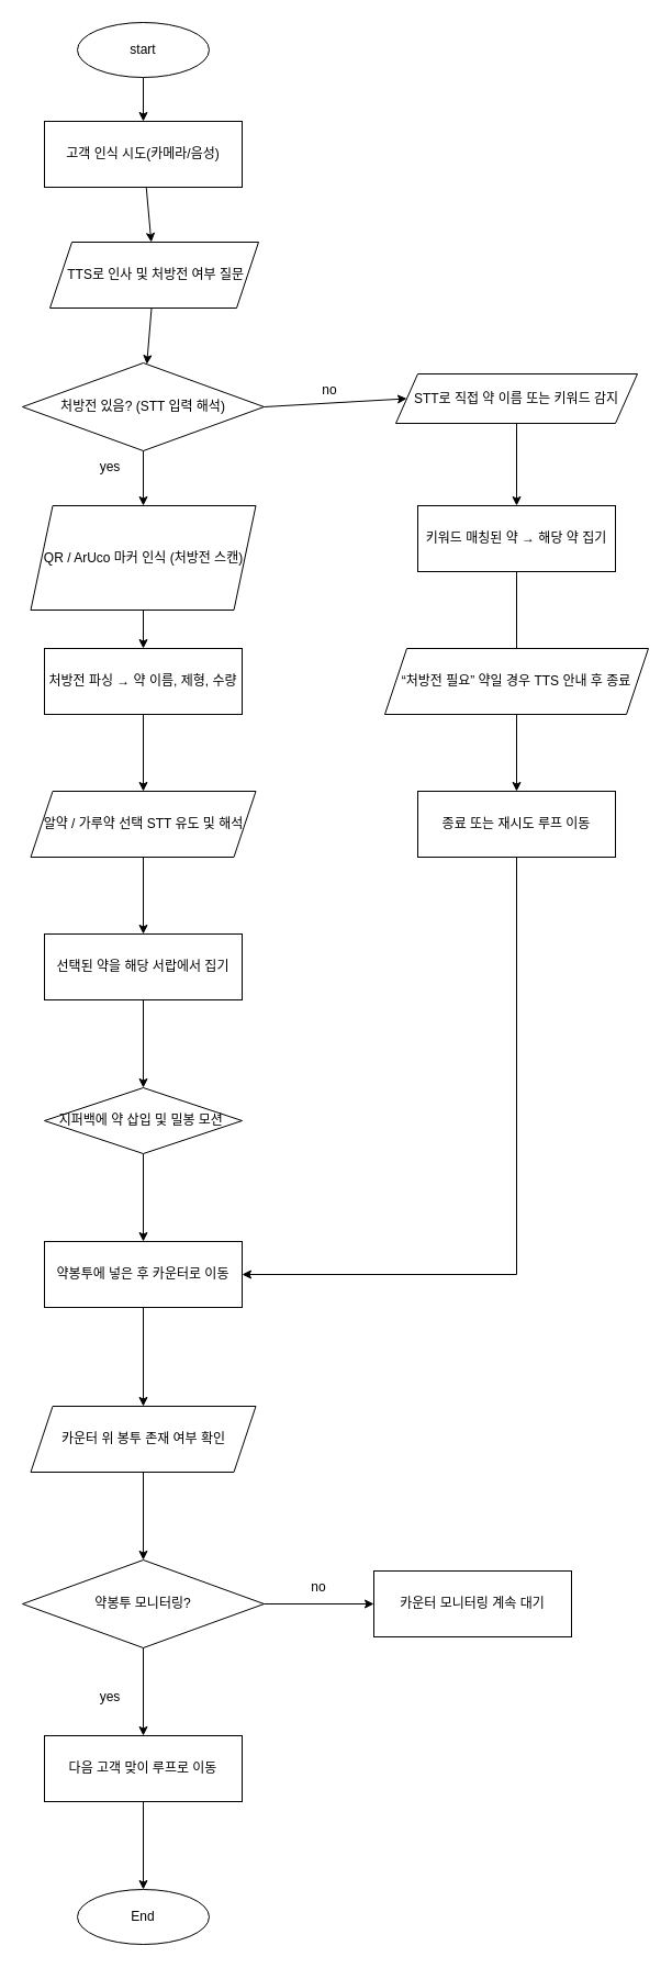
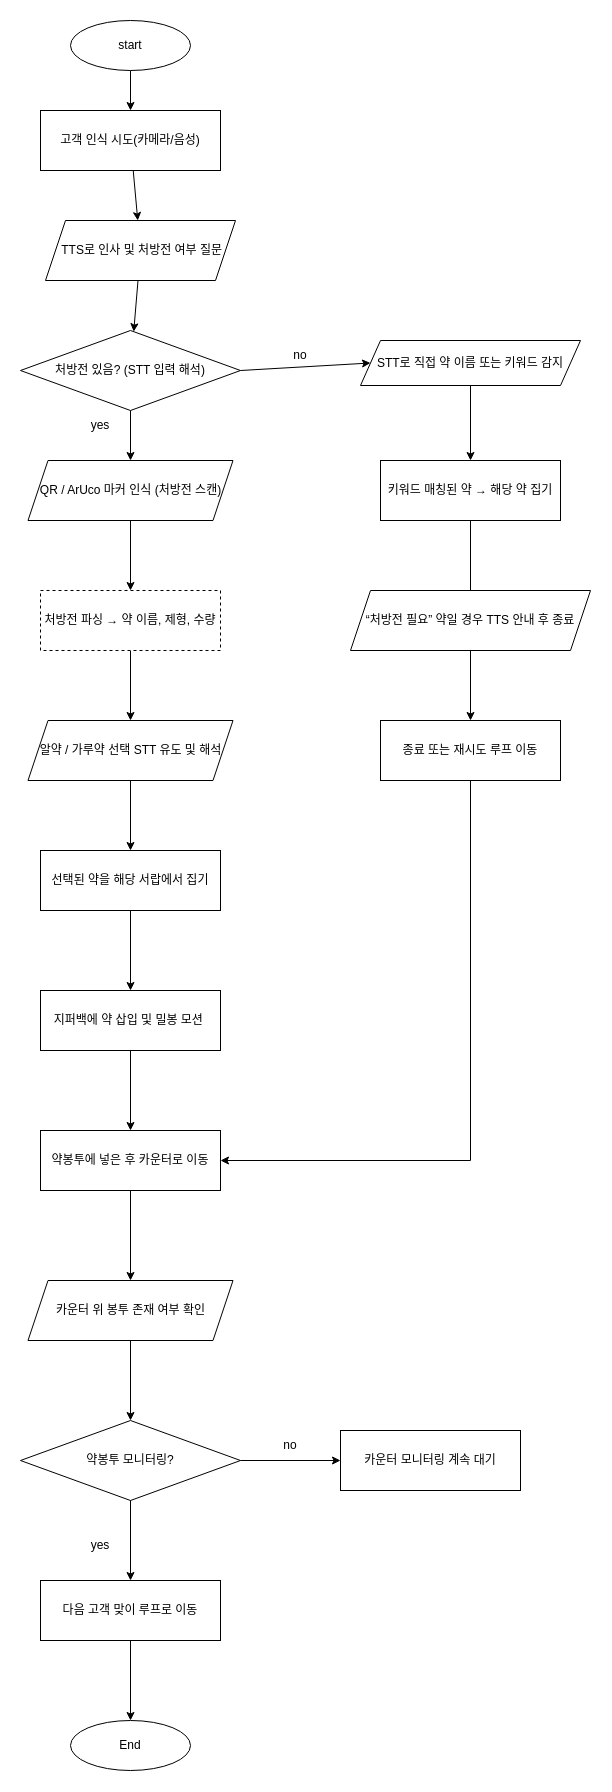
  <mxCell id="0" />
  <mxCell id="1" parent="0" />
  <mxCell id="2" value="" style="edgeStyle=none;html=1;" edge="1" parent="1" source="3" target="5"><mxGeometry relative="1" as="geometry" /></mxCell>
  <mxCell id="3" value="start" style="ellipse;whiteSpace=wrap;html=1;" vertex="1" parent="1"><mxGeometry x="70" y="20" width="120" height="50" as="geometry" /></mxCell>
  <mxCell id="4" value="" style="edgeStyle=none;html=1;" edge="1" parent="1" source="5" target="7"><mxGeometry relative="1" as="geometry" /></mxCell>
  <mxCell id="5" value="고객 인식 시도(카메라/음성)" style="rounded=0;whiteSpace=wrap;html=1;" vertex="1" parent="1"><mxGeometry x="40" y="110" width="180" height="60" as="geometry" /></mxCell>
  <mxCell id="6" value="" style="edgeStyle=none;html=1;" edge="1" parent="1" source="7" target="9"><mxGeometry relative="1" as="geometry" /></mxCell>
  <mxCell id="7" value="&amp;nbsp;TTS로 인사 및 처방전 여부 질문" style="shape=parallelogram;perimeter=parallelogramPerimeter;whiteSpace=wrap;html=1;fixedSize=1;" vertex="1" parent="1"><mxGeometry x="45" y="220" width="190" height="60" as="geometry" /></mxCell>
  <mxCell id="8" value="" style="edgeStyle=none;html=1;" edge="1" parent="1" source="9" target="11"><mxGeometry relative="1" as="geometry" /></mxCell>
  <mxCell id="9" value="처방전 있음? (STT 입력 해석)" style="rhombus;whiteSpace=wrap;html=1;" vertex="1" parent="1"><mxGeometry x="20" y="330" width="220" height="80" as="geometry" /></mxCell>
  <mxCell id="10" value="" style="edgeStyle=none;html=1;" edge="1" parent="1" source="11" target="13"><mxGeometry relative="1" as="geometry" /></mxCell>
- <mxCell id="11" value="QR / ArUco 마커 인식 (처방전 스캔)" style="shape=parallelogram;perimeter=parallelogramPerimeter;whiteSpace=wrap;html=1;fixedSize=1;" vertex="1" parent="1"><mxGeometry x="27.5" y="460" width="205" height="95" as="geometry" /></mxCell>
+ <mxCell id="11" value="QR / ArUco 마커 인식 (처방전 스캔)" style="shape=parallelogram;perimeter=parallelogramPerimeter;whiteSpace=wrap;html=1;fixedSize=1;" vertex="1" parent="1"><mxGeometry x="27.5" y="460" width="205" height="60" as="geometry" /></mxCell>
  <mxCell id="12" value="" style="edgeStyle=none;html=1;" edge="1" parent="1" source="13" target="15"><mxGeometry relative="1" as="geometry" /></mxCell>
- <mxCell id="13" value="처방전 파싱 → 약 이름, 제형, 수량" style="rounded=0;whiteSpace=wrap;html=1;" vertex="1" parent="1"><mxGeometry x="40" y="590" width="180" height="60" as="geometry" /></mxCell>
+ <mxCell id="13" value="처방전 파싱 → 약 이름, 제형, 수량" style="rounded=0;whiteSpace=wrap;html=1;dashed=1;" vertex="1" parent="1"><mxGeometry x="40" y="590" width="180" height="60" as="geometry" /></mxCell>
  <mxCell id="14" value="" style="edgeStyle=none;html=1;" edge="1" parent="1" source="15" target="17"><mxGeometry relative="1" as="geometry" /></mxCell>
  <mxCell id="15" value="알약 / 가루약 선택 STT 유도 및 해석" style="shape=parallelogram;perimeter=parallelogramPerimeter;whiteSpace=wrap;html=1;fixedSize=1;" vertex="1" parent="1"><mxGeometry x="27.5" y="720" width="205" height="60" as="geometry" /></mxCell>
  <mxCell id="16" value="" style="edgeStyle=none;html=1;" edge="1" parent="1" source="17" target="19"><mxGeometry relative="1" as="geometry" /></mxCell>
  <mxCell id="17" value="선택된 약을 해당 서랍에서 집기" style="rounded=0;whiteSpace=wrap;html=1;" vertex="1" parent="1"><mxGeometry x="40" y="850" width="180" height="60" as="geometry" /></mxCell>
  <mxCell id="18" value="" style="edgeStyle=none;html=1;" edge="1" parent="1" source="19" target="21"><mxGeometry relative="1" as="geometry" /></mxCell>
- <mxCell id="19" value="지퍼백에 약 삽입 및 밀봉 모션&amp;nbsp;" style="rhombus;whiteSpace=wrap;html=1;" vertex="1" parent="1"><mxGeometry x="40" y="990" width="180" height="60" as="geometry" /></mxCell>
+ <mxCell id="19" value="지퍼백에 약 삽입 및 밀봉 모션&amp;nbsp;" style="rounded=0;whiteSpace=wrap;html=1;" vertex="1" parent="1"><mxGeometry x="40" y="990" width="180" height="60" as="geometry" /></mxCell>
  <mxCell id="20" value="" style="edgeStyle=none;html=1;" edge="1" parent="1" source="21" target="23"><mxGeometry relative="1" as="geometry" /></mxCell>
  <mxCell id="21" value="약봉투에 넣은 후 카운터로 이동" style="rounded=0;whiteSpace=wrap;html=1;" vertex="1" parent="1"><mxGeometry x="40" y="1130" width="180" height="60" as="geometry" /></mxCell>
  <mxCell id="22" value="" style="edgeStyle=none;html=1;" edge="1" parent="1" source="23" target="24"><mxGeometry relative="1" as="geometry" /></mxCell>
  <mxCell id="23" value="카운터 위 봉투 존재 여부 확인" style="shape=parallelogram;perimeter=parallelogramPerimeter;whiteSpace=wrap;html=1;fixedSize=1;" vertex="1" parent="1"><mxGeometry x="27.5" y="1280" width="205" height="60" as="geometry" /></mxCell>
  <mxCell id="24" value="약봉투 모니터링?" style="rhombus;whiteSpace=wrap;html=1;" vertex="1" parent="1"><mxGeometry x="20" y="1420" width="220" height="80" as="geometry" /></mxCell>
  <mxCell id="25" value="End" style="ellipse;whiteSpace=wrap;html=1;" vertex="1" parent="1"><mxGeometry x="70" y="1720" width="120" height="50" as="geometry" /></mxCell>
  <mxCell id="26" value="yes" style="text;html=1;align=center;verticalAlign=middle;whiteSpace=wrap;rounded=0;" vertex="1" parent="1"><mxGeometry x="70" y="410" width="60" height="30" as="geometry" /></mxCell>
  <mxCell id="27" value="" style="group" vertex="1" connectable="0" parent="1"><mxGeometry x="40" y="1500" width="390" height="160" as="geometry" /></mxCell>
  <mxCell id="28" value="다음 고객 맞이 루프로 이동" style="rounded=0;whiteSpace=wrap;html=1;" vertex="1" parent="27"><mxGeometry y="80" width="180" height="60" as="geometry" /></mxCell>
  <mxCell id="29" value="" style="endArrow=classic;html=1;" edge="1" parent="27" target="28"><mxGeometry width="50" height="50" relative="1" as="geometry"><mxPoint x="90" as="sourcePoint" /><mxPoint x="190" y="40" as="targetPoint" /></mxGeometry></mxCell>
  <mxCell id="30" value="yes" style="text;html=1;align=center;verticalAlign=middle;whiteSpace=wrap;rounded=0;" vertex="1" parent="27"><mxGeometry x="30" y="30" width="60" height="30" as="geometry" /></mxCell>
  <mxCell id="31" value="" style="endArrow=classic;html=1;" edge="1" parent="27"><mxGeometry width="50" height="50" relative="1" as="geometry"><mxPoint x="200" y="-40" as="sourcePoint" /><mxPoint x="300" y="-40" as="targetPoint" /></mxGeometry></mxCell>
  <mxCell id="32" value="카운터 모니터링 계속 대기" style="rounded=0;whiteSpace=wrap;html=1;" vertex="1" parent="1"><mxGeometry x="340" y="1430" width="180" height="60" as="geometry" /></mxCell>
  <mxCell id="33" value="no" style="text;html=1;align=center;verticalAlign=middle;whiteSpace=wrap;rounded=0;" vertex="1" parent="1"><mxGeometry x="260" y="1430" width="60" height="30" as="geometry" /></mxCell>
  <mxCell id="34" value="" style="edgeStyle=none;html=1;" edge="1" parent="1" source="28" target="25"><mxGeometry relative="1" as="geometry" /></mxCell>
  <mxCell id="35" value="" style="edgeStyle=none;html=1;" edge="1" parent="1" source="36" target="40"><mxGeometry relative="1" as="geometry" /></mxCell>
  <mxCell id="36" value="STT로 직접 약 이름 또는 키워드 감지" style="shape=parallelogram;perimeter=parallelogramPerimeter;whiteSpace=wrap;html=1;fixedSize=1;" vertex="1" parent="1"><mxGeometry x="360" y="340" width="220" height="45" as="geometry" /></mxCell>
  <mxCell id="37" value="" style="endArrow=classic;html=1;entryX=0;entryY=0.5;entryDx=0;entryDy=0;" edge="1" parent="1" target="36"><mxGeometry width="50" height="50" relative="1" as="geometry"><mxPoint x="240" y="370" as="sourcePoint" /><mxPoint x="330" y="370" as="targetPoint" /></mxGeometry></mxCell>
  <mxCell id="38" value="no" style="text;html=1;align=center;verticalAlign=middle;whiteSpace=wrap;rounded=0;" vertex="1" parent="1"><mxGeometry x="270" y="340" width="60" height="30" as="geometry" /></mxCell>
  <mxCell id="39" value="" style="edgeStyle=none;html=1;endArrow=none;" edge="1" parent="1" source="40" target="42"><mxGeometry relative="1" as="geometry" /></mxCell>
  <mxCell id="40" value="키워드 매칭된 약 → 해당 약 집기" style="rounded=0;whiteSpace=wrap;html=1;" vertex="1" parent="1"><mxGeometry x="380" y="460" width="180" height="60" as="geometry" /></mxCell>
  <mxCell id="41" value="" style="edgeStyle=none;html=1;" edge="1" parent="1" source="42" target="43"><mxGeometry relative="1" as="geometry" /></mxCell>
  <mxCell id="42" value="“처방전 필요” 약일 경우 TTS 안내 후 종료" style="shape=parallelogram;perimeter=parallelogramPerimeter;whiteSpace=wrap;html=1;fixedSize=1;" vertex="1" parent="1"><mxGeometry x="350" y="590" width="240" height="60" as="geometry" /></mxCell>
  <mxCell id="43" value="종료 또는 재시도 루프 이동" style="rounded=0;whiteSpace=wrap;html=1;" vertex="1" parent="1"><mxGeometry x="380" y="720" width="180" height="60" as="geometry" /></mxCell>
  <mxCell id="44" value="" style="endArrow=none;html=1;" edge="1" parent="1"><mxGeometry width="50" height="50" relative="1" as="geometry"><mxPoint x="470" y="1160" as="sourcePoint" /><mxPoint x="470" y="780" as="targetPoint" /></mxGeometry></mxCell>
  <mxCell id="45" value="" style="endArrow=classic;html=1;" edge="1" parent="1" target="21"><mxGeometry width="50" height="50" relative="1" as="geometry"><mxPoint x="470" y="1160" as="sourcePoint" /><mxPoint x="520" y="1110" as="targetPoint" /></mxGeometry></mxCell>
